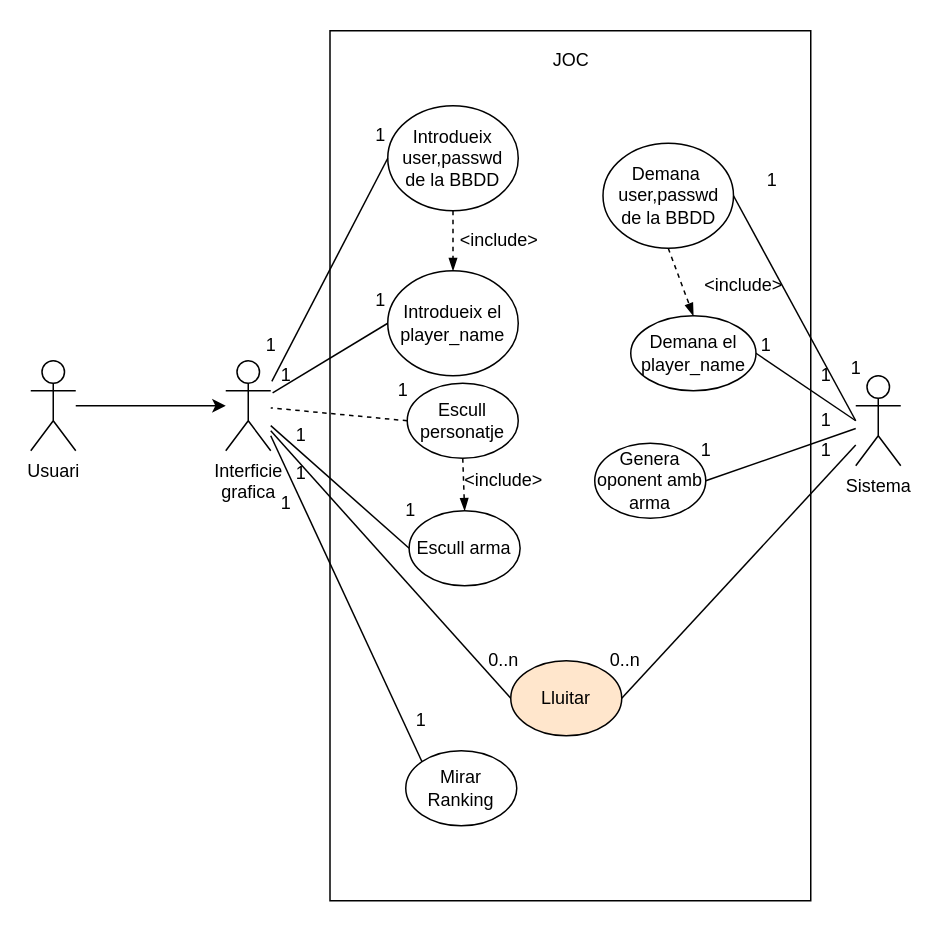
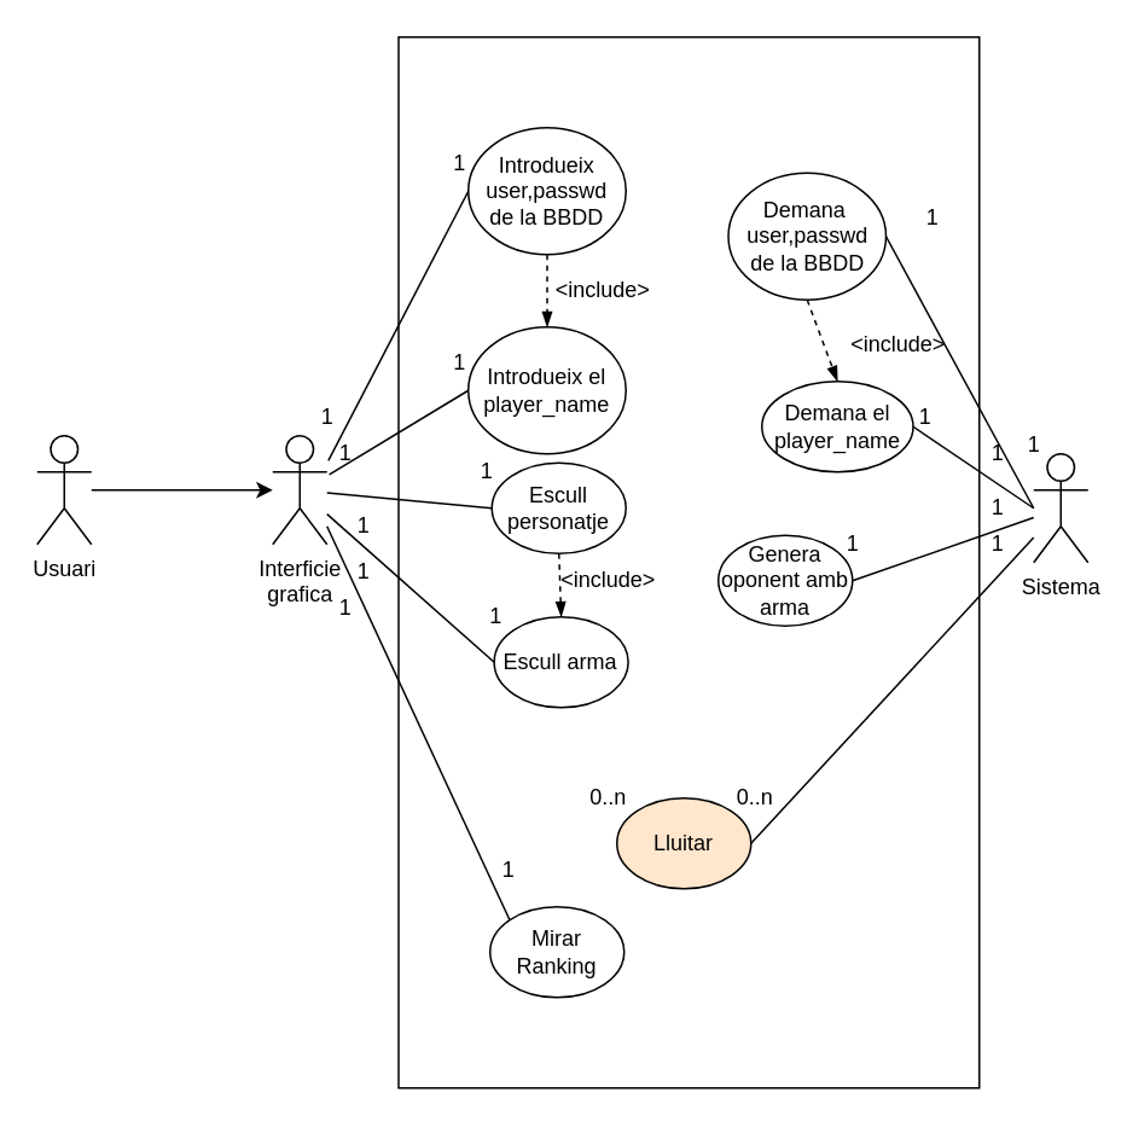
  <mxCell id="0" />
  <mxCell id="1" parent="0" />
  <mxCell id="2" value="" style="rounded=0;whiteSpace=wrap;html=1;" parent="1" vertex="1"><mxGeometry x="219.5" y="20" width="320.5" height="580" as="geometry" /></mxCell>
  <mxCell id="3" value="Interficie&lt;br&gt;grafica" style="shape=umlActor;verticalLabelPosition=bottom;verticalAlign=top;html=1;" parent="1" vertex="1"><mxGeometry x="150" y="240" width="30" height="60" as="geometry" /></mxCell>
  <mxCell id="4" value="" style="edgeStyle=orthogonalEdgeStyle;rounded=0;orthogonalLoop=1;jettySize=auto;html=1;" parent="1" source="5" target="3" edge="1"><mxGeometry relative="1" as="geometry" /></mxCell>
  <mxCell id="5" value="Usuari" style="shape=umlActor;verticalLabelPosition=bottom;verticalAlign=top;html=1;" parent="1" vertex="1"><mxGeometry x="20" y="240" width="30" height="60" as="geometry" /></mxCell>
- <mxCell id="6" style="rounded=0;orthogonalLoop=1;jettySize=auto;html=1;exitX=0;exitY=0.5;exitDx=0;exitDy=0;endArrow=none;endFill=0;dashed=1;" parent="1" source="8" edge="1" target="3"><mxGeometry relative="1" as="geometry"><mxPoint x="190" y="270" as="targetPoint" /></mxGeometry></mxCell>
+ <mxCell id="6" style="rounded=0;orthogonalLoop=1;jettySize=auto;html=1;exitX=0;exitY=0.5;exitDx=0;exitDy=0;endArrow=none;endFill=0;" parent="1" source="8" edge="1" target="3"><mxGeometry relative="1" as="geometry"><mxPoint x="190" y="270" as="targetPoint" /></mxGeometry></mxCell>
  <mxCell id="7" style="edgeStyle=none;rounded=0;orthogonalLoop=1;jettySize=auto;html=1;exitX=0.5;exitY=1;exitDx=0;exitDy=0;entryX=0.5;entryY=0;entryDx=0;entryDy=0;endArrow=blockThin;endFill=1;dashed=1;" parent="1" source="8" target="12" edge="1"><mxGeometry relative="1" as="geometry" /></mxCell>
  <mxCell id="8" value="Escull personatje" style="ellipse;whiteSpace=wrap;html=1;" parent="1" vertex="1"><mxGeometry x="271" y="255" width="74" height="50" as="geometry" /></mxCell>
  <mxCell id="9" style="edgeStyle=none;rounded=0;orthogonalLoop=1;jettySize=auto;html=1;exitX=1;exitY=0.5;exitDx=0;exitDy=0;endArrow=none;endFill=0;" parent="1" source="10" target="16" edge="1"><mxGeometry relative="1" as="geometry" /></mxCell>
  <mxCell id="10" value="Genera oponent amb arma" style="ellipse;whiteSpace=wrap;html=1;" parent="1" vertex="1"><mxGeometry x="396" y="295" width="74" height="50" as="geometry" /></mxCell>
  <mxCell id="11" style="edgeStyle=none;rounded=0;orthogonalLoop=1;jettySize=auto;html=1;exitX=0;exitY=0.5;exitDx=0;exitDy=0;endArrow=none;endFill=0;" parent="1" source="12" target="3" edge="1"><mxGeometry relative="1" as="geometry" /></mxCell>
  <mxCell id="12" value="Escull arma" style="ellipse;whiteSpace=wrap;html=1;" parent="1" vertex="1"><mxGeometry x="272.25" y="340" width="74" height="50" as="geometry" /></mxCell>
- <mxCell id="13" style="edgeStyle=none;rounded=0;orthogonalLoop=1;jettySize=auto;html=1;exitX=0;exitY=0.5;exitDx=0;exitDy=0;endArrow=none;endFill=0;" parent="1" source="15" target="3" edge="1"><mxGeometry relative="1" as="geometry" /></mxCell>
  <mxCell id="14" style="edgeStyle=none;rounded=0;orthogonalLoop=1;jettySize=auto;html=1;exitX=1;exitY=0.5;exitDx=0;exitDy=0;endArrow=none;endFill=0;" parent="1" source="15" target="16" edge="1"><mxGeometry relative="1" as="geometry" /></mxCell>
  <mxCell id="15" value="Lluitar" style="ellipse;whiteSpace=wrap;html=1;fillColor=#ffe6cc;" parent="1" vertex="1"><mxGeometry x="340" y="440" width="74" height="50" as="geometry" /></mxCell>
  <mxCell id="16" value="Sistema" style="shape=umlActor;verticalLabelPosition=bottom;verticalAlign=top;html=1;" parent="1" vertex="1"><mxGeometry x="570" y="250" width="30" height="60" as="geometry" /></mxCell>
  <mxCell id="17" value="1" style="text;html=1;align=center;verticalAlign=middle;resizable=0;points=[];autosize=1;strokeColor=none;" parent="1" vertex="1"><mxGeometry x="170" y="220" width="20" height="20" as="geometry" /></mxCell>
  <mxCell id="18" value="1" style="text;html=1;align=center;verticalAlign=middle;resizable=0;points=[];autosize=1;strokeColor=none;" parent="1" vertex="1"><mxGeometry x="258" y="250" width="20" height="20" as="geometry" /></mxCell>
  <mxCell id="19" value="1" style="text;html=1;align=center;verticalAlign=middle;resizable=0;points=[];autosize=1;strokeColor=none;" parent="1" vertex="1"><mxGeometry x="180" y="240" width="20" height="20" as="geometry" /></mxCell>
  <mxCell id="20" value="1" style="text;html=1;align=center;verticalAlign=middle;resizable=0;points=[];autosize=1;strokeColor=none;" parent="1" vertex="1"><mxGeometry x="243" y="80" width="20" height="20" as="geometry" /></mxCell>
  <mxCell id="21" value="1" style="text;html=1;align=center;verticalAlign=middle;resizable=0;points=[];autosize=1;strokeColor=none;" parent="1" vertex="1"><mxGeometry x="560" y="235" width="20" height="20" as="geometry" /></mxCell>
  <mxCell id="22" value="1" style="text;html=1;align=center;verticalAlign=middle;resizable=0;points=[];autosize=1;strokeColor=none;" parent="1" vertex="1"><mxGeometry x="460" y="290" width="20" height="20" as="geometry" /></mxCell>
  <mxCell id="23" value="1" style="text;html=1;align=center;verticalAlign=middle;resizable=0;points=[];autosize=1;strokeColor=none;" parent="1" vertex="1"><mxGeometry x="190" y="280" width="20" height="20" as="geometry" /></mxCell>
  <mxCell id="24" value="0..n" style="text;html=1;align=center;verticalAlign=middle;resizable=0;points=[];autosize=1;strokeColor=none;" parent="1" vertex="1"><mxGeometry x="315" y="430" width="40" height="20" as="geometry" /></mxCell>
  <mxCell id="25" value="0..n" style="text;html=1;align=center;verticalAlign=middle;resizable=0;points=[];autosize=1;strokeColor=none;" parent="1" vertex="1"><mxGeometry x="396" y="430" width="40" height="20" as="geometry" /></mxCell>
  <mxCell id="26" value="1" style="text;html=1;align=center;verticalAlign=middle;resizable=0;points=[];autosize=1;strokeColor=none;" parent="1" vertex="1"><mxGeometry x="270" y="470" width="20" height="20" as="geometry" /></mxCell>
- <mxCell id="27" value="JOC" style="text;html=1;align=center;verticalAlign=middle;resizable=0;points=[];autosize=1;strokeColor=none;" parent="1" vertex="1"><mxGeometry x="359.75" y="30" width="40" height="20" as="geometry" /></mxCell>
  <mxCell id="28" value="&amp;lt;include&amp;gt;" style="text;html=1;align=center;verticalAlign=middle;resizable=0;points=[];autosize=1;strokeColor=none;" parent="1" vertex="1"><mxGeometry x="300" y="310" width="70" height="20" as="geometry" /></mxCell>
  <mxCell id="29" style="rounded=0;orthogonalLoop=1;jettySize=auto;html=1;exitX=0;exitY=0;exitDx=0;exitDy=0;endArrow=none;endFill=0;" parent="1" source="30" edge="1"><mxGeometry relative="1" as="geometry"><mxPoint x="180" y="290" as="targetPoint" /></mxGeometry></mxCell>
  <mxCell id="30" value="Mirar Ranking" style="ellipse;whiteSpace=wrap;html=1;" parent="1" vertex="1"><mxGeometry x="270" y="500" width="74" height="50" as="geometry" /></mxCell>
  <mxCell id="31" value="Demana&amp;nbsp; user,passwd&lt;br&gt;de la BBDD" style="ellipse;whiteSpace=wrap;html=1;" vertex="1" parent="1"><mxGeometry x="401.5" y="95" width="87" height="70" as="geometry" /></mxCell>
  <mxCell id="32" style="edgeStyle=none;rounded=0;orthogonalLoop=1;jettySize=auto;html=1;exitX=1;exitY=0.5;exitDx=0;exitDy=0;endArrow=none;endFill=0;" edge="1" parent="1" source="31"><mxGeometry relative="1" as="geometry"><mxPoint x="371.5" y="375" as="sourcePoint" /><mxPoint x="570" y="280" as="targetPoint" /></mxGeometry></mxCell>
  <mxCell id="33" value="Demana el player_name" style="ellipse;whiteSpace=wrap;html=1;" vertex="1" parent="1"><mxGeometry x="420" y="210" width="83.5" height="50" as="geometry" /></mxCell>
  <mxCell id="34" style="edgeStyle=none;rounded=0;orthogonalLoop=1;jettySize=auto;html=1;exitX=0.5;exitY=1;exitDx=0;exitDy=0;entryX=0.5;entryY=0;entryDx=0;entryDy=0;endArrow=blockThin;endFill=1;dashed=1;" edge="1" parent="1" source="31" target="33"><mxGeometry relative="1" as="geometry"><mxPoint x="365" y="180" as="sourcePoint" /><mxPoint x="365" y="210" as="targetPoint" /></mxGeometry></mxCell>
  <mxCell id="35" value="&amp;lt;include&amp;gt;" style="text;html=1;align=center;verticalAlign=middle;resizable=0;points=[];autosize=1;strokeColor=none;" vertex="1" parent="1"><mxGeometry x="460" y="180" width="70" height="20" as="geometry" /></mxCell>
  <mxCell id="36" style="edgeStyle=none;rounded=0;orthogonalLoop=1;jettySize=auto;html=1;exitX=1;exitY=0.5;exitDx=0;exitDy=0;endArrow=none;endFill=0;" edge="1" parent="1" source="33"><mxGeometry relative="1" as="geometry"><mxPoint x="513.5" y="145" as="sourcePoint" /><mxPoint x="570" y="280" as="targetPoint" /></mxGeometry></mxCell>
  <mxCell id="37" value="1" style="text;html=1;align=center;verticalAlign=middle;resizable=0;points=[];autosize=1;strokeColor=none;" vertex="1" parent="1"><mxGeometry x="500" y="220" width="20" height="20" as="geometry" /></mxCell>
  <mxCell id="38" value="1" style="text;html=1;align=center;verticalAlign=middle;resizable=0;points=[];autosize=1;strokeColor=none;" vertex="1" parent="1"><mxGeometry x="503.5" y="110" width="20" height="20" as="geometry" /></mxCell>
  <mxCell id="39" value="Introdueix user,passwd&lt;br&gt;de la BBDD" style="ellipse;whiteSpace=wrap;html=1;" vertex="1" parent="1"><mxGeometry x="258" y="70" width="87" height="70" as="geometry" /></mxCell>
  <mxCell id="40" value="Introdueix el player_name" style="ellipse;whiteSpace=wrap;html=1;" vertex="1" parent="1"><mxGeometry x="258" y="180" width="87" height="70" as="geometry" /></mxCell>
  <mxCell id="41" style="edgeStyle=none;rounded=0;orthogonalLoop=1;jettySize=auto;html=1;exitX=0.5;exitY=1;exitDx=0;exitDy=0;entryX=0.5;entryY=0;entryDx=0;entryDy=0;endArrow=blockThin;endFill=1;dashed=1;" edge="1" parent="1" source="39" target="40"><mxGeometry relative="1" as="geometry"><mxPoint x="214.25" y="190" as="sourcePoint" /><mxPoint x="214.25" y="220" as="targetPoint" /></mxGeometry></mxCell>
  <mxCell id="42" value="&amp;lt;include&amp;gt;" style="text;html=1;align=center;verticalAlign=middle;resizable=0;points=[];autosize=1;strokeColor=none;" vertex="1" parent="1"><mxGeometry x="297" y="150" width="70" height="20" as="geometry" /></mxCell>
  <mxCell id="43" style="rounded=0;orthogonalLoop=1;jettySize=auto;html=1;exitX=0;exitY=0.5;exitDx=0;exitDy=0;endArrow=none;endFill=0;" edge="1" parent="1" source="40"><mxGeometry relative="1" as="geometry"><mxPoint x="181.25" y="261.415" as="targetPoint" /><mxPoint x="272.25" y="270" as="sourcePoint" /></mxGeometry></mxCell>
  <mxCell id="44" style="rounded=0;orthogonalLoop=1;jettySize=auto;html=1;exitX=0;exitY=0.5;exitDx=0;exitDy=0;endArrow=none;endFill=0;entryX=0.036;entryY=0.686;entryDx=0;entryDy=0;entryPerimeter=0;" edge="1" parent="1" source="39" target="19"><mxGeometry relative="1" as="geometry"><mxPoint x="191.25" y="271.415" as="targetPoint" /><mxPoint x="268" y="225" as="sourcePoint" /></mxGeometry></mxCell>
  <mxCell id="45" value="1" style="text;html=1;align=center;verticalAlign=middle;resizable=0;points=[];autosize=1;strokeColor=none;" vertex="1" parent="1"><mxGeometry x="243" y="190" width="20" height="20" as="geometry" /></mxCell>
  <mxCell id="46" value="1" style="text;html=1;align=center;verticalAlign=middle;resizable=0;points=[];autosize=1;strokeColor=none;" vertex="1" parent="1"><mxGeometry x="540" y="240" width="20" height="20" as="geometry" /></mxCell>
  <mxCell id="47" value="1" style="text;html=1;align=center;verticalAlign=middle;resizable=0;points=[];autosize=1;strokeColor=none;" vertex="1" parent="1"><mxGeometry x="540" y="270" width="20" height="20" as="geometry" /></mxCell>
  <mxCell id="48" value="1" style="text;html=1;align=center;verticalAlign=middle;resizable=0;points=[];autosize=1;strokeColor=none;" vertex="1" parent="1"><mxGeometry x="540" y="290" width="20" height="20" as="geometry" /></mxCell>
  <mxCell id="49" value="1" style="text;html=1;align=center;verticalAlign=middle;resizable=0;points=[];autosize=1;strokeColor=none;" vertex="1" parent="1"><mxGeometry x="263" y="330" width="20" height="20" as="geometry" /></mxCell>
  <mxCell id="50" value="1" style="text;html=1;align=center;verticalAlign=middle;resizable=0;points=[];autosize=1;strokeColor=none;" vertex="1" parent="1"><mxGeometry x="190" y="305" width="20" height="20" as="geometry" /></mxCell>
  <mxCell id="51" value="1" style="text;html=1;align=center;verticalAlign=middle;resizable=0;points=[];autosize=1;strokeColor=none;" vertex="1" parent="1"><mxGeometry x="180" y="325" width="20" height="20" as="geometry" /></mxCell>
